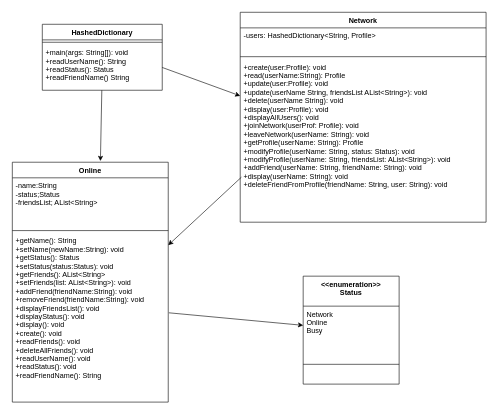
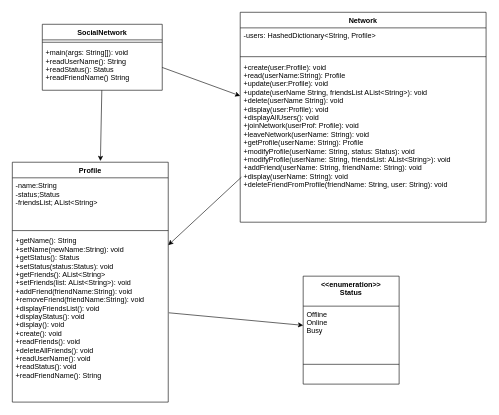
  <mxCell id="0" />
  <mxCell id="1" parent="0" />
- <mxCell id="2" value="HashedDictionary" style="swimlane;fontStyle=1;align=center;verticalAlign=top;childLayout=stackLayout;horizontal=1;startSize=26;horizontalStack=0;resizeParent=1;resizeParentMax=0;resizeLast=0;collapsible=1;marginBottom=0;" vertex="1" parent="1"><mxGeometry x="70" y="40" width="200" height="110" as="geometry" /></mxCell>
+ <mxCell id="2" value="SocialNetwork" style="swimlane;fontStyle=1;align=center;verticalAlign=top;childLayout=stackLayout;horizontal=1;startSize=26;horizontalStack=0;resizeParent=1;resizeParentMax=0;resizeLast=0;collapsible=1;marginBottom=0;" vertex="1" parent="1"><mxGeometry x="70" y="40" width="200" height="110" as="geometry" /></mxCell>
  <mxCell id="3" value="" style="line;strokeWidth=1;fillColor=none;align=left;verticalAlign=middle;spacingTop=-1;spacingLeft=3;spacingRight=3;rotatable=0;labelPosition=right;points=[];portConstraint=eastwest;" vertex="1" parent="2"><mxGeometry y="26" width="200" height="8" as="geometry" /></mxCell>
  <mxCell id="4" value="+main(args: String[]): void&#10;+readUserName(): String&#10;+readStatus(): Status&#10;+readFriendName() String" style="text;strokeColor=none;fillColor=none;align=left;verticalAlign=top;spacingLeft=4;spacingRight=4;overflow=hidden;rotatable=0;points=[[0,0.5],[1,0.5]];portConstraint=eastwest;" vertex="1" parent="2"><mxGeometry y="34" width="200" height="76" as="geometry" /></mxCell>
  <mxCell id="5" value="Network" style="swimlane;fontStyle=1;align=center;verticalAlign=top;childLayout=stackLayout;horizontal=1;startSize=26;horizontalStack=0;resizeParent=1;resizeParentMax=0;resizeLast=0;collapsible=1;marginBottom=0;" vertex="1" parent="1"><mxGeometry x="400" y="20" width="410" height="350" as="geometry" /></mxCell>
  <mxCell id="6" value="-users: HashedDictionary&lt;String, Profile&gt;" style="text;strokeColor=none;fillColor=none;align=left;verticalAlign=top;spacingLeft=4;spacingRight=4;overflow=hidden;rotatable=0;points=[[0,0.5],[1,0.5]];portConstraint=eastwest;" vertex="1" parent="5"><mxGeometry y="26" width="410" height="44" as="geometry" /></mxCell>
  <mxCell id="7" value="" style="line;strokeWidth=1;fillColor=none;align=left;verticalAlign=middle;spacingTop=-1;spacingLeft=3;spacingRight=3;rotatable=0;labelPosition=right;points=[];portConstraint=eastwest;" vertex="1" parent="5"><mxGeometry y="70" width="410" height="8" as="geometry" /></mxCell>
  <mxCell id="8" value="+create(user:Profile): void&#10;+read(userName:String): Profile&#10;+update(user:Profile): void&#10;+update(userName String, friendsList AList&lt;String&gt;): void&#10;+delete(userName String): void&#10;+display(user:Profile): void&#10;+displayAllUsers(): void&#10;+joinNetwork(userProf: Profile): void&#10;+leaveNetwork(userName: String): void&#10;+getProfile(userName: String): Profile&#10;+modifyProfile(userName: String, status: Status): void&#10;+modifyProfile(userName: String, friendsList: AList&lt;String&gt;): void&#10;+addFriend(userName: String, friendName: String): void&#10;+display(userName: String): void&#10;+deleteFriendFromProfile(friendName: String, user: String): void" style="text;strokeColor=none;fillColor=none;align=left;verticalAlign=top;spacingLeft=4;spacingRight=4;overflow=hidden;rotatable=0;points=[[0,0.5],[1,0.5]];portConstraint=eastwest;" vertex="1" parent="5"><mxGeometry y="78" width="410" height="272" as="geometry" /></mxCell>
- <mxCell id="9" value="Online" style="swimlane;fontStyle=1;align=center;verticalAlign=top;childLayout=stackLayout;horizontal=1;startSize=26;horizontalStack=0;resizeParent=1;resizeParentMax=0;resizeLast=0;collapsible=1;marginBottom=0;" vertex="1" parent="1"><mxGeometry x="20" y="270" width="260" height="400" as="geometry" /></mxCell>
+ <mxCell id="9" value="Profile" style="swimlane;fontStyle=1;align=center;verticalAlign=top;childLayout=stackLayout;horizontal=1;startSize=26;horizontalStack=0;resizeParent=1;resizeParentMax=0;resizeLast=0;collapsible=1;marginBottom=0;" vertex="1" parent="1"><mxGeometry x="20" y="270" width="260" height="400" as="geometry" /></mxCell>
  <mxCell id="10" value="-name:String&#10;-status;Status&#10;-friendsList; AList&lt;String&gt;" style="text;strokeColor=none;fillColor=none;align=left;verticalAlign=top;spacingLeft=4;spacingRight=4;overflow=hidden;rotatable=0;points=[[0,0.5],[1,0.5]];portConstraint=eastwest;" vertex="1" parent="9"><mxGeometry y="26" width="260" height="84" as="geometry" /></mxCell>
  <mxCell id="11" value="" style="line;strokeWidth=1;fillColor=none;align=left;verticalAlign=middle;spacingTop=-1;spacingLeft=3;spacingRight=3;rotatable=0;labelPosition=right;points=[];portConstraint=eastwest;" vertex="1" parent="9"><mxGeometry y="110" width="260" height="8" as="geometry" /></mxCell>
  <mxCell id="12" value="+getName(): String&#10;+setName(newName:String): void&#10;+getStatus(): Status&#10;+setStatus(status:Status): void&#10;+getFriends(): AList&lt;String&gt;&#10;+setFriends(list: AList&lt;String&gt;): void&#10;+addFriend(friendName:String): void&#10;+removeFriend(friendName:String): void&#10;+displayFriendsList(): void&#10;+displayStatus(): void&#10;+display(): void&#10;+create(): void&#10;+readFriends(): void&#10;+deleteAllFriends(): void&#10;+readUserName(): void&#10;+readStatus(): void&#10;+readFriendName(): String" style="text;strokeColor=none;fillColor=none;align=left;verticalAlign=top;spacingLeft=4;spacingRight=4;overflow=hidden;rotatable=0;points=[[0,0.5],[1,0.5]];portConstraint=eastwest;" vertex="1" parent="9"><mxGeometry y="118" width="260" height="282" as="geometry" /></mxCell>
  <mxCell id="13" value="&lt;&lt;enumeration&gt;&gt;&#10;Status" style="swimlane;fontStyle=1;align=center;verticalAlign=top;childLayout=stackLayout;horizontal=1;startSize=50;horizontalStack=0;resizeParent=1;resizeParentMax=0;resizeLast=0;collapsible=1;marginBottom=0;" vertex="1" parent="1"><mxGeometry x="505" y="460" width="160" height="180" as="geometry" /></mxCell>
- <mxCell id="14" value="Network&#10;Online&#10;Busy&#10;&#10;&#10;&#10;" style="text;strokeColor=none;fillColor=none;align=left;verticalAlign=top;spacingLeft=4;spacingRight=4;overflow=hidden;rotatable=0;points=[[0,0.5],[1,0.5]];portConstraint=eastwest;" vertex="1" parent="13"><mxGeometry y="50" width="160" height="64" as="geometry" /></mxCell>
+ <mxCell id="14" value="Offline&#10;Online&#10;Busy&#10;&#10;&#10;&#10;" style="text;strokeColor=none;fillColor=none;align=left;verticalAlign=top;spacingLeft=4;spacingRight=4;overflow=hidden;rotatable=0;points=[[0,0.5],[1,0.5]];portConstraint=eastwest;" vertex="1" parent="13"><mxGeometry y="50" width="160" height="64" as="geometry" /></mxCell>
  <mxCell id="15" value="" style="line;strokeWidth=1;fillColor=none;align=left;verticalAlign=middle;spacingTop=-1;spacingLeft=3;spacingRight=3;rotatable=0;labelPosition=right;points=[];portConstraint=eastwest;" vertex="1" parent="13"><mxGeometry y="114" width="160" height="66" as="geometry" /></mxCell>
  <mxCell id="16" value="" style="endArrow=classic;html=1;rounded=0;exitX=1.004;exitY=0.472;exitDx=0;exitDy=0;exitPerimeter=0;entryX=0;entryY=0.5;entryDx=0;entryDy=0;" edge="1" parent="1" source="12" target="14"><mxGeometry width="50" height="50" relative="1" as="geometry"><mxPoint x="420" y="440" as="sourcePoint" /><mxPoint x="470" y="390" as="targetPoint" /></mxGeometry></mxCell>
  <mxCell id="17" value="" style="endArrow=classic;html=1;rounded=0;entryX=0.565;entryY=-0.005;entryDx=0;entryDy=0;entryPerimeter=0;" edge="1" parent="1" source="4" target="9"><mxGeometry width="50" height="50" relative="1" as="geometry"><mxPoint x="370" y="410" as="sourcePoint" /><mxPoint x="420" y="360" as="targetPoint" /></mxGeometry></mxCell>
  <mxCell id="18" value="" style="endArrow=classic;html=1;rounded=0;exitX=0.005;exitY=0.724;exitDx=0;exitDy=0;exitPerimeter=0;" edge="1" parent="1" source="8" target="12"><mxGeometry width="50" height="50" relative="1" as="geometry"><mxPoint x="230" y="340" as="sourcePoint" /><mxPoint x="280" y="290" as="targetPoint" /></mxGeometry></mxCell>
  <mxCell id="19" value="" style="endArrow=classic;html=1;rounded=0;exitX=1;exitY=0.5;exitDx=0;exitDy=0;" edge="1" parent="1" source="4" target="8"><mxGeometry width="50" height="50" relative="1" as="geometry"><mxPoint x="230" y="340" as="sourcePoint" /><mxPoint x="280" y="290" as="targetPoint" /></mxGeometry></mxCell>
